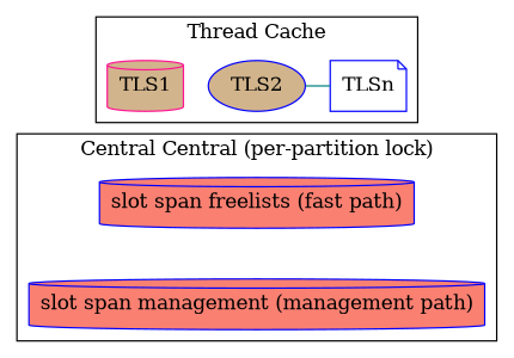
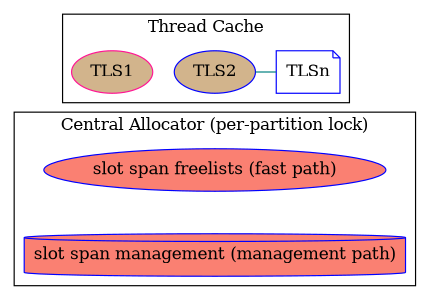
  digraph {
    node [color=blue fillcolor=tan shape=cylinder style="filled,rounded"]
    edge [dir=none style=invisible]
-   TLS1 [color=deeppink]
+   TLS1 [color=deeppink shape=ellipse]
    TLS2 [shape=ellipse]
    TLSn [fillcolor=white shape=note]
-   n4 [fillcolor=salmon label="slot span freelists (fast path)"]
+   n4 [fillcolor=salmon label="slot span freelists (fast path)" shape=ellipse]
    n5 [fillcolor=salmon label="slot span management (management path)"]
    subgraph cluster_1 {
      label="Thread Cache"
      rankdir=LR
      subgraph sub_2 {
        label="Thread Cache"
        rank=same
        rankdir=LR
        TLS1
        TLS2
        TLSn
      }
    }
    subgraph cluster_3 {
-     label="Central Central (per-partition lock)"
+     label="Central Allocator (per-partition lock)"
      n4
      n5
    }
    TLS1 -> TLS2
    TLS2 -> TLSn [color=teal style=solid]
    TLS2 -> n4
    n4 -> n5
  }
